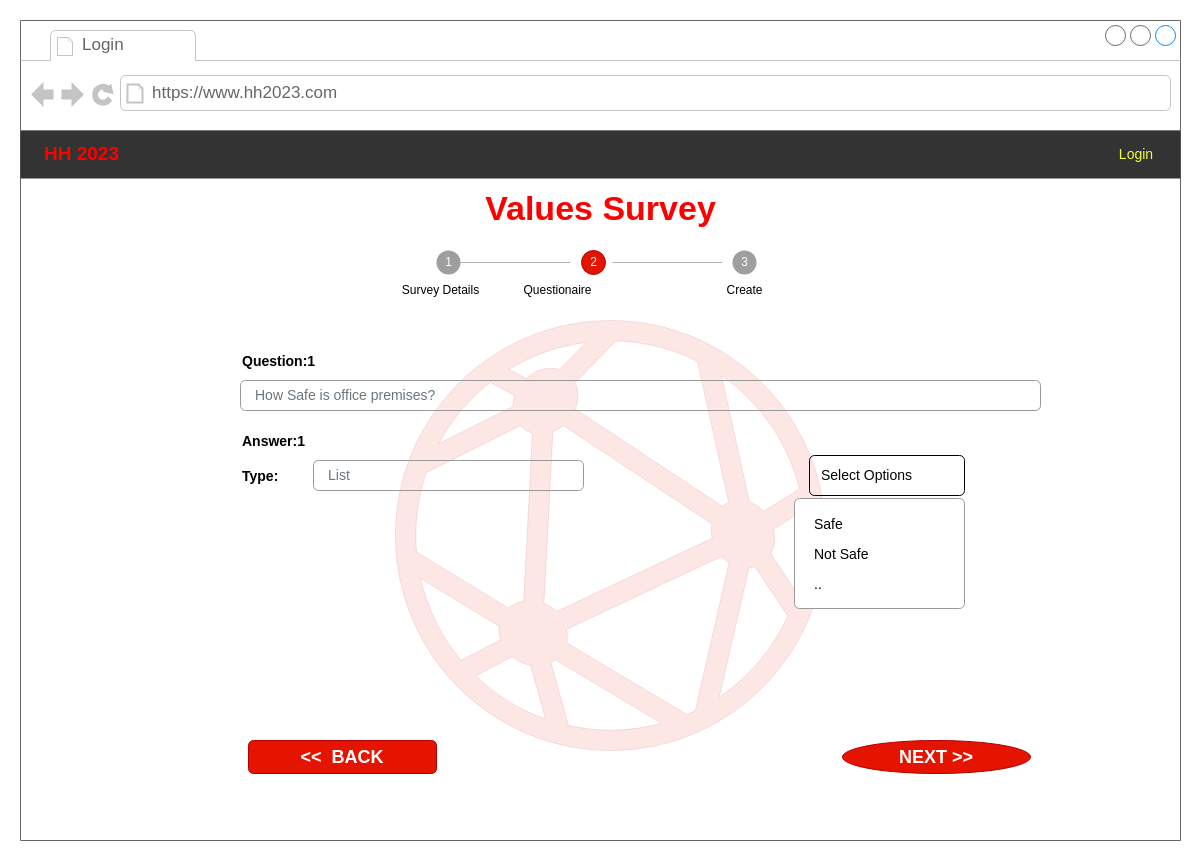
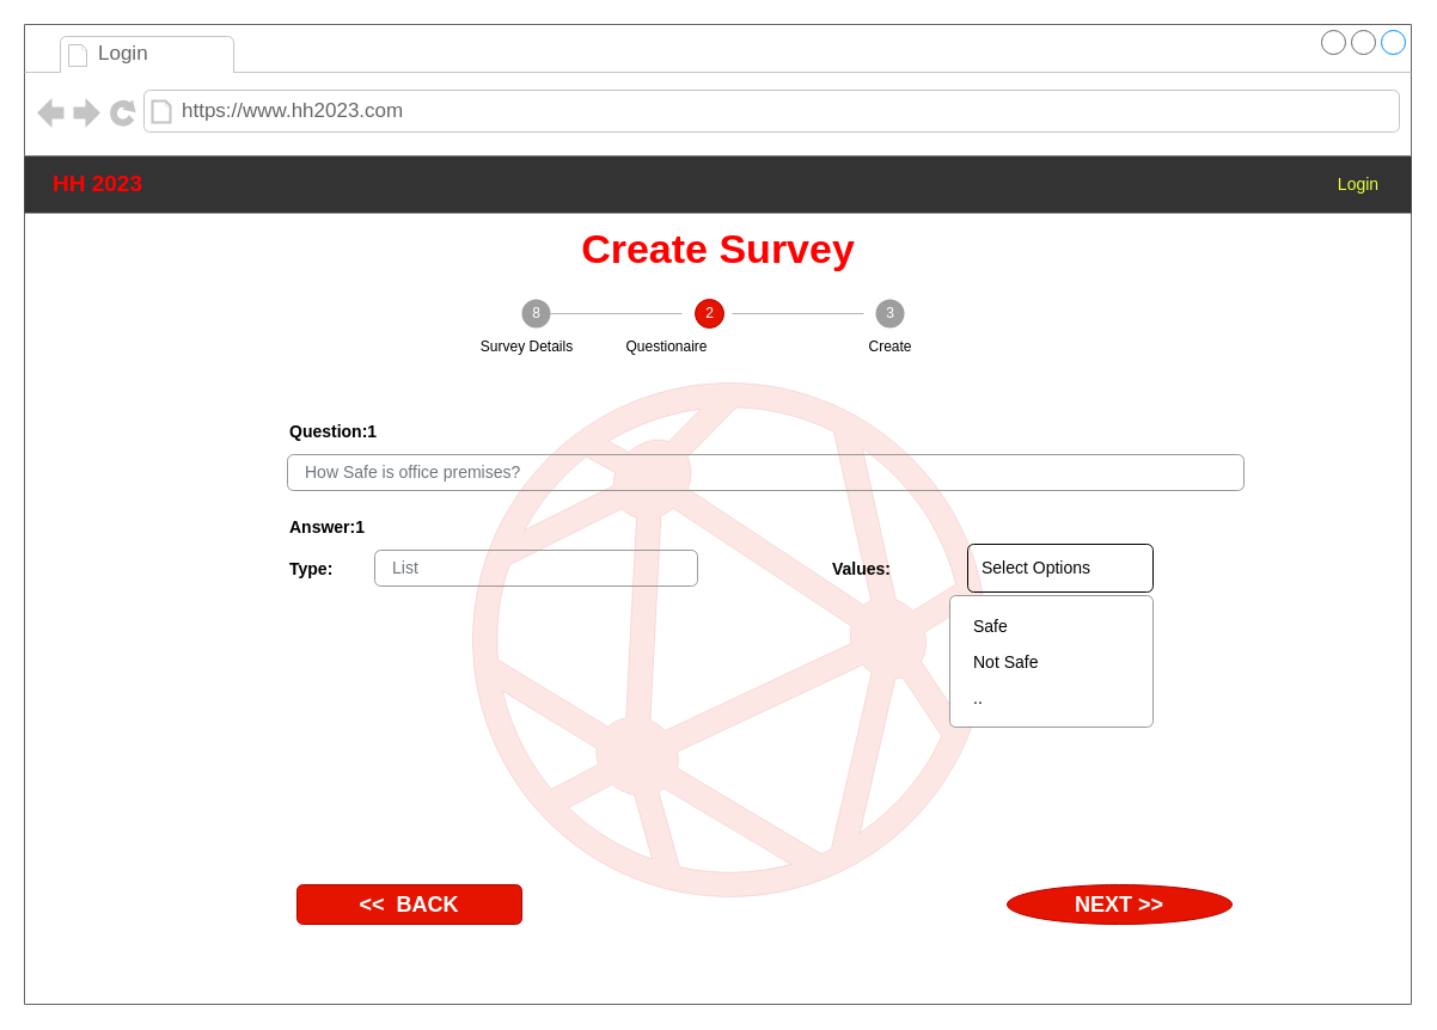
  <mxCell id="0" />
  <mxCell id="1" parent="0" />
  <mxCell id="2" value="" style="strokeWidth=1;shadow=0;dashed=0;align=left;html=1;shape=mxgraph.mockup.containers.browserWindow;rSize=0;strokeColor=#666666;strokeColor2=#008cff;strokeColor3=#c4c4c4;mainText=,;recursiveResize=0;fontColor=#050505;" parent="1" vertex="1"><mxGeometry width="1160" height="820" as="geometry" x="20" y="20" /></mxCell>
  <mxCell id="3" value="Login" style="strokeWidth=1;shadow=0;dashed=0;align=center;html=1;shape=mxgraph.mockup.containers.anchor;fontSize=17;fontColor=#666666;align=left;whiteSpace=wrap;" parent="2" vertex="1"><mxGeometry x="60" y="12" width="150" height="26" as="geometry" /></mxCell>
  <mxCell id="4" value="https://www.hh2023.com" style="strokeWidth=1;shadow=0;dashed=0;align=center;html=1;shape=mxgraph.mockup.containers.anchor;rSize=0;fontSize=17;fontColor=#666666;align=left;" parent="2" vertex="1"><mxGeometry x="130" y="60" width="250" height="26" as="geometry" /></mxCell>
  <mxCell id="5" value="" style="html=1;aspect=fixed;strokeColor=#B20000;shadow=0;fillColor=#e51400;verticalAlign=top;labelPosition=center;verticalLabelPosition=bottom;shape=mxgraph.gcp2.network;fontColor=#ffffff;opacity=10;" parent="2" vertex="1"><mxGeometry x="375" y="300" width="430" height="430" as="geometry" /></mxCell>
  <mxCell id="6" value="&lt;b&gt;&lt;font style=&quot;font-size: 19px;&quot; color=&quot;#ff0000&quot;&gt;HH 2023&lt;/font&gt;&lt;/b&gt;" style="shape=rect;strokeColor=none;fillColor=#333333;fontColor=#FFFFFF;align=left;spacing=16;fontSize=13;spacingLeft=8;whiteSpace=wrap;html=1;" parent="2" vertex="1"><mxGeometry y="110" width="1160" height="48" as="geometry" /></mxCell>
  <mxCell id="7" value="Login" style="text;verticalAlign=middle;align=center;fontColor=#EEFF41;fontSize=14;resizeHeight=1;whiteSpace=wrap;html=1;" parent="6" vertex="1"><mxGeometry x="1" width="88" height="48" relative="1" as="geometry"><mxPoint x="-88" as="offset" /></mxGeometry></mxCell>
- <mxCell id="8" value="Values Survey" style="text;strokeColor=none;fillColor=none;html=1;fontSize=34;fontStyle=1;verticalAlign=middle;align=center;fontColor=#FF0000;" parent="2" vertex="1"><mxGeometry x="440" y="158" width="280" height="60" as="geometry" /></mxCell>
+ <mxCell id="8" value="Create Survey" style="text;strokeColor=none;fillColor=none;html=1;fontSize=34;fontStyle=1;verticalAlign=middle;align=center;fontColor=#FF0000;" parent="2" vertex="1"><mxGeometry x="440" y="158" width="280" height="60" as="geometry" /></mxCell>
  <mxCell id="9" value="Question:1 " style="fillColor=none;strokeColor=none;align=left;fontSize=14;fontStyle=1" parent="2" vertex="1"><mxGeometry x="220" y="320" width="260" height="40" as="geometry" /></mxCell>
  <mxCell id="10" value="How Safe is office premises?" style="html=1;shadow=0;dashed=0;shape=mxgraph.bootstrap.rrect;rSize=5;fillColor=none;strokeColor=#999999;align=left;spacing=15;fontSize=14;fontColor=#6C767D;" parent="2" vertex="1"><mxGeometry width="800" height="30" relative="1" as="geometry"><mxPoint x="220" y="360" as="offset" /></mxGeometry></mxCell>
  <mxCell id="11" value="NEXT &amp;gt;&amp;gt;" style="ellipse;fillColor=#e51400;strokeColor=#B20000;html=1;whiteSpace=wrap;fontColor=#ffffff;align=center;verticalAlign=middle;fontStyle=1;fontSize=18;sketch=0;" parent="2" vertex="1"><mxGeometry x="822" y="720" width="188" height="33" as="geometry" /></mxCell>
  <mxCell id="12" value="2" style="shape=ellipse;fontSize=12;strokeColor=#B20000;fillColor=#e51400;fontColor=#ffffff;align=center;verticalAlign=middle;html=1;" parent="2" vertex="1"><mxGeometry x="561" y="230" width="24" height="24" as="geometry" /></mxCell>
  <mxCell id="13" value="Survey Details" style="shape=rect;fontColor=#4d4d4dlfontSize=13;strokeColor=none;fillColor=none;html=1;" parent="2" vertex="1"><mxGeometry x="370" y="260" width="100" height="20" as="geometry" /></mxCell>
  <mxCell id="14" value="" style="shape=line;strokeColor=#b3b3b3;" parent="2" vertex="1"><mxGeometry x="440" y="237" width="110" height="10" as="geometry" /></mxCell>
- <mxCell id="15" value="1" style="shape=ellipse;fontSize=12;strokeColor=none;fillColor=#9e9e9e;fontColor=#ffffff;align=center;verticalAlign=middle;html=1;" parent="2" vertex="1"><mxGeometry x="416" y="230" width="24" height="24" as="geometry" /></mxCell>
+ <mxCell id="15" value="8" style="shape=ellipse;fontSize=12;strokeColor=none;fillColor=#9e9e9e;fontColor=#ffffff;align=center;verticalAlign=middle;html=1;" parent="2" vertex="1"><mxGeometry x="416" y="230" width="24" height="24" as="geometry" /></mxCell>
  <mxCell id="16" value="Questionaire" style="shape=rect;fontColor=#4d4d4dlfontSize=13;strokeColor=none;fillColor=none;html=1;" parent="2" vertex="1"><mxGeometry x="487" y="260" width="100" height="20" as="geometry" /></mxCell>
  <mxCell id="17" value="" style="shape=line;strokeColor=#b3b3b3;" parent="2" vertex="1"><mxGeometry x="592" y="237" width="110" height="10" as="geometry" /></mxCell>
  <mxCell id="18" value="3" style="shape=ellipse;fontSize=12;strokeColor=none;fillColor=#9e9e9e;fontColor=#ffffff;html=1;" parent="2" vertex="1"><mxGeometry x="712" y="230" width="24" height="24" as="geometry" /></mxCell>
  <mxCell id="19" value="Create" style="shape=rect;fontColor=#4d4d4dlfontSize=13;strokeColor=none;fillColor=none;align=center;verticalAlign=middle;html=1;" parent="2" vertex="1"><mxGeometry x="674" y="260" width="100" height="20" as="geometry" /></mxCell>
  <mxCell id="20" value="Answer:1 " style="fillColor=none;strokeColor=none;align=left;fontSize=14;fontStyle=1" vertex="1" parent="2"><mxGeometry x="220" y="400" width="260" height="40" as="geometry" /></mxCell>
  <mxCell id="21" value="List" style="html=1;shadow=0;dashed=0;shape=mxgraph.bootstrap.rrect;rSize=5;fillColor=none;strokeColor=#999999;align=left;spacing=15;fontSize=14;fontColor=#6C767D;" vertex="1" parent="2"><mxGeometry x="293" y="440" width="270" height="30" as="geometry" /></mxCell>
  <mxCell id="22" value="Type:" style="fillColor=none;strokeColor=none;align=left;fontSize=14;fontStyle=1" vertex="1" parent="2"><mxGeometry x="220" y="435" width="70" height="40" as="geometry" /></mxCell>
+ <mxCell id="23" value="Values:" style="fillColor=none;strokeColor=none;align=left;fontSize=14;fontStyle=1" vertex="1" parent="2"><mxGeometry x="674" y="435" width="70" height="40" as="geometry" /></mxCell>
  <mxCell id="24" value="Select Options" style="html=1;shadow=0;dashed=0;shape=mxgraph.bootstrap.rrect;rSize=5;strokeColor=default;strokeWidth=1;fillColor=none;fontColor=#050505;whiteSpace=wrap;align=left;verticalAlign=middle;fontStyle=0;fontSize=14;spacingLeft=10;labelBorderColor=none;" vertex="1" parent="2"><mxGeometry x="789" y="435" width="155" height="40" as="geometry" /></mxCell>
  <mxCell id="25" value="" style="shape=triangle;direction=south;fillColor=#ffffff;strokeColor=none;perimeter=none;" vertex="1" parent="24"><mxGeometry x="1" y="0.5" width="10" height="5" relative="1" as="geometry"><mxPoint x="-17" y="-2.5" as="offset" /></mxGeometry></mxCell>
  <mxCell id="26" value="" style="html=1;shadow=0;dashed=0;shape=mxgraph.bootstrap.rrect;rSize=5;fillColor=#ffffff;strokeColor=#999999;" vertex="1" parent="2"><mxGeometry x="774" y="478" width="170" height="110" as="geometry" /></mxCell>
  <mxCell id="27" value="Safe" style="fillColor=none;strokeColor=none;align=left;spacing=20;fontSize=14;" vertex="1" parent="26"><mxGeometry width="170" height="30" relative="1" as="geometry"><mxPoint y="10" as="offset" /></mxGeometry></mxCell>
  <mxCell id="28" value="Not Safe" style="fillColor=none;strokeColor=none;align=left;spacing=20;fontSize=14;" vertex="1" parent="26"><mxGeometry width="170" height="30" relative="1" as="geometry"><mxPoint y="40" as="offset" /></mxGeometry></mxCell>
  <mxCell id="29" value=".." style="fillColor=none;strokeColor=none;align=left;spacing=20;fontSize=14;" vertex="1" parent="26"><mxGeometry width="170" height="30" relative="1" as="geometry"><mxPoint y="70" as="offset" /></mxGeometry></mxCell>
  <mxCell id="30" value="&amp;lt;&amp;lt;&amp;nbsp; BACK" style="rounded=1;fillColor=#e51400;strokeColor=#B20000;html=1;whiteSpace=wrap;fontColor=#ffffff;align=center;verticalAlign=middle;fontStyle=1;fontSize=18;sketch=0;" vertex="1" parent="2"><mxGeometry x="228" y="720" width="188" height="33" as="geometry" /></mxCell>
